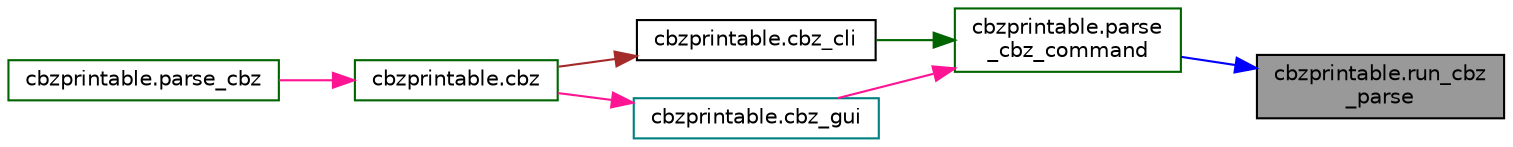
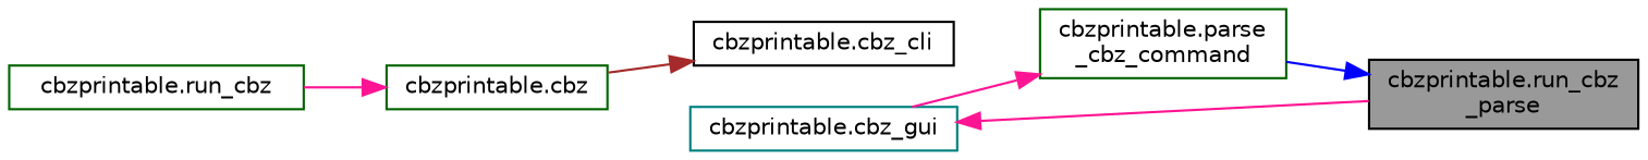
  digraph {
    rankdir=RL
    node [color=darkgreen fillcolor=white fontname=Helvetica fontsize=10 shape=box style=filled]
    edge [color=deeppink dir=back fontname=Helvetica fontsize=10 labelfontname=Helvetica labelfontsize=10 style=solid]
    n1 [color=black fillcolor=grey60 fontcolor=black height=0.2 label="cbzprintable.run_cbz\l_parse" width=0.4]
    n2 [height=0.2 label="cbzprintable.parse\l_cbz_command" width=0.4]
    n3 [color=black height=0.2 label="cbzprintable.cbz_cli" width=0.4]
    n4 [color=teal height=0.2 label="cbzprintable.cbz_gui" width=0.4]
    n5 [height=0.2 label="cbzprintable.cbz" width=0.4]
-   n6 [height=0.2 label="cbzprintable.parse_cbz" width=0.4]
+   n6 [height=0.2 label="cbzprintable.run_cbz" width=0.4]
    n1 -> n2 [color=blue]
-   n2 -> n3 [color=darkgreen]
    n2 -> n4
    n3 -> n5 [color=brown]
-   n4 -> n5
+   n4 -> n1
    n5 -> n6
  }
